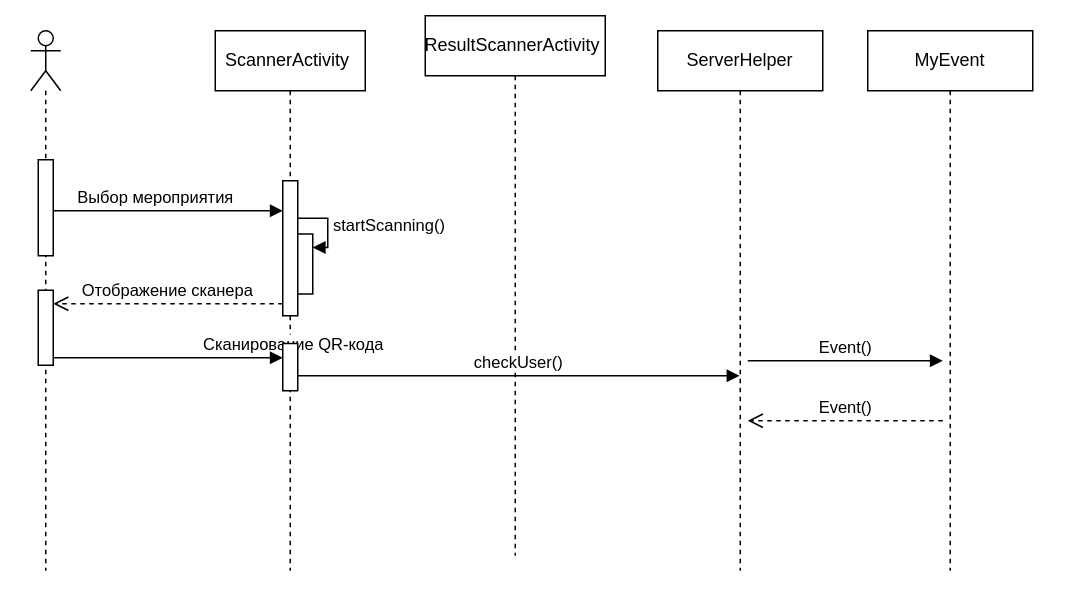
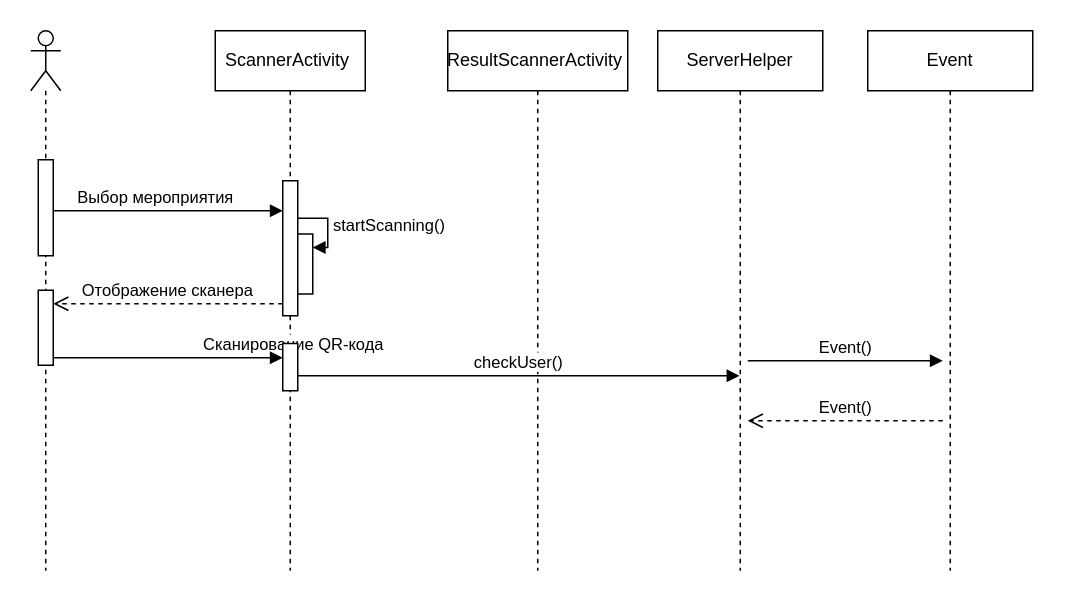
  <mxCell id="0" />
  <mxCell id="1" parent="0" />
  <mxCell id="2" value="Выбор мероприятия" style="html=1;verticalAlign=bottom;endArrow=block;edgeStyle=elbowEdgeStyle;elbow=vertical;curved=0;rounded=0;" edge="1" parent="1" target="4"><mxGeometry width="80" relative="1" as="geometry"><mxPoint x="38" y="140" as="sourcePoint" /><mxPoint x="120" y="140" as="targetPoint" /><Array as="points"><mxPoint x="28" y="140" /></Array></mxGeometry></mxCell>
  <mxCell id="3" value="ScannerActivity&amp;nbsp;" style="shape=umlLifeline;perimeter=lifelinePerimeter;whiteSpace=wrap;html=1;container=1;dropTarget=0;collapsible=0;recursiveResize=0;outlineConnect=0;portConstraint=eastwest;newEdgeStyle={&quot;edgeStyle&quot;:&quot;elbowEdgeStyle&quot;,&quot;elbow&quot;:&quot;vertical&quot;,&quot;curved&quot;:0,&quot;rounded&quot;:0};" vertex="1" parent="1"><mxGeometry x="143" width="100" height="360" as="geometry" y="20" /></mxCell>
  <mxCell id="4" value="" style="html=1;points=[];perimeter=orthogonalPerimeter;outlineConnect=0;targetShapes=umlLifeline;portConstraint=eastwest;newEdgeStyle={&quot;edgeStyle&quot;:&quot;elbowEdgeStyle&quot;,&quot;elbow&quot;:&quot;vertical&quot;,&quot;curved&quot;:0,&quot;rounded&quot;:0};" vertex="1" parent="3"><mxGeometry x="45" y="100" width="10" height="90" as="geometry" /></mxCell>
  <mxCell id="5" value="startScanning()" style="html=1;align=left;spacingLeft=2;endArrow=block;rounded=0;edgeStyle=orthogonalEdgeStyle;curved=0;rounded=0;" edge="1" parent="3" source="4"><mxGeometry relative="1" as="geometry"><mxPoint x="60" y="114.5" as="sourcePoint" /><Array as="points"><mxPoint x="75" y="125" /><mxPoint x="75" y="145" /></Array><mxPoint x="65" y="144.5" as="targetPoint" /></mxGeometry></mxCell>
  <mxCell id="6" value="" style="html=1;points=[];perimeter=orthogonalPerimeter;outlineConnect=0;targetShapes=umlLifeline;portConstraint=eastwest;newEdgeStyle={&quot;edgeStyle&quot;:&quot;elbowEdgeStyle&quot;,&quot;elbow&quot;:&quot;vertical&quot;,&quot;curved&quot;:0,&quot;rounded&quot;:0};" vertex="1" parent="3"><mxGeometry x="55" y="135.5" width="10" height="40" as="geometry" /></mxCell>
  <mxCell id="7" value="" style="shape=umlLifeline;perimeter=lifelinePerimeter;whiteSpace=wrap;html=1;container=1;dropTarget=0;collapsible=0;recursiveResize=0;outlineConnect=0;portConstraint=eastwest;newEdgeStyle={&quot;edgeStyle&quot;:&quot;elbowEdgeStyle&quot;,&quot;elbow&quot;:&quot;vertical&quot;,&quot;curved&quot;:0,&quot;rounded&quot;:0};participant=umlActor;" vertex="1" parent="1"><mxGeometry x="20" width="20" height="360" as="geometry" y="20" /></mxCell>
  <mxCell id="8" value="" style="html=1;points=[];perimeter=orthogonalPerimeter;outlineConnect=0;targetShapes=umlLifeline;portConstraint=eastwest;newEdgeStyle={&quot;edgeStyle&quot;:&quot;elbowEdgeStyle&quot;,&quot;elbow&quot;:&quot;vertical&quot;,&quot;curved&quot;:0,&quot;rounded&quot;:0};" vertex="1" parent="7"><mxGeometry x="5" y="86" width="10" height="64" as="geometry" /></mxCell>
  <mxCell id="9" value="" style="html=1;points=[];perimeter=orthogonalPerimeter;outlineConnect=0;targetShapes=umlLifeline;portConstraint=eastwest;newEdgeStyle={&quot;edgeStyle&quot;:&quot;elbowEdgeStyle&quot;,&quot;elbow&quot;:&quot;vertical&quot;,&quot;curved&quot;:0,&quot;rounded&quot;:0};" vertex="1" parent="7"><mxGeometry x="5" y="173" width="10" height="50" as="geometry" /></mxCell>
- <mxCell id="10" value="ResultScannerActivity&amp;nbsp;" style="shape=umlLifeline;perimeter=lifelinePerimeter;whiteSpace=wrap;html=1;container=1;dropTarget=0;collapsible=0;recursiveResize=0;outlineConnect=0;portConstraint=eastwest;newEdgeStyle={&quot;edgeStyle&quot;:&quot;elbowEdgeStyle&quot;,&quot;elbow&quot;:&quot;vertical&quot;,&quot;curved&quot;:0,&quot;rounded&quot;:0};" vertex="1" parent="1"><mxGeometry x="283" y="10" width="120" height="360" as="geometry" /></mxCell>
+ <mxCell id="10" value="ResultScannerActivity&amp;nbsp;" style="shape=umlLifeline;perimeter=lifelinePerimeter;whiteSpace=wrap;html=1;container=1;dropTarget=0;collapsible=0;recursiveResize=0;outlineConnect=0;portConstraint=eastwest;newEdgeStyle={&quot;edgeStyle&quot;:&quot;elbowEdgeStyle&quot;,&quot;elbow&quot;:&quot;vertical&quot;,&quot;curved&quot;:0,&quot;rounded&quot;:0};" vertex="1" parent="1"><mxGeometry x="298" width="120" height="360" as="geometry" y="20" /></mxCell>
  <mxCell id="11" value="ServerHelper" style="shape=umlLifeline;perimeter=lifelinePerimeter;whiteSpace=wrap;html=1;container=1;dropTarget=0;collapsible=0;recursiveResize=0;outlineConnect=0;portConstraint=eastwest;newEdgeStyle={&quot;edgeStyle&quot;:&quot;elbowEdgeStyle&quot;,&quot;elbow&quot;:&quot;vertical&quot;,&quot;curved&quot;:0,&quot;rounded&quot;:0};" vertex="1" parent="1"><mxGeometry x="438" width="110" height="360" as="geometry" y="20" /></mxCell>
- <mxCell id="12" value="MyEvent" style="shape=umlLifeline;perimeter=lifelinePerimeter;whiteSpace=wrap;html=1;container=1;dropTarget=0;collapsible=0;recursiveResize=0;outlineConnect=0;portConstraint=eastwest;newEdgeStyle={&quot;edgeStyle&quot;:&quot;elbowEdgeStyle&quot;,&quot;elbow&quot;:&quot;vertical&quot;,&quot;curved&quot;:0,&quot;rounded&quot;:0};" vertex="1" parent="1"><mxGeometry x="578" width="110" height="360" as="geometry" y="20" /></mxCell>
+ <mxCell id="12" value="Event" style="shape=umlLifeline;perimeter=lifelinePerimeter;whiteSpace=wrap;html=1;container=1;dropTarget=0;collapsible=0;recursiveResize=0;outlineConnect=0;portConstraint=eastwest;newEdgeStyle={&quot;edgeStyle&quot;:&quot;elbowEdgeStyle&quot;,&quot;elbow&quot;:&quot;vertical&quot;,&quot;curved&quot;:0,&quot;rounded&quot;:0};" vertex="1" parent="1"><mxGeometry x="578" width="110" height="360" as="geometry" y="20" /></mxCell>
  <mxCell id="13" value="Отображение сканера" style="html=1;verticalAlign=bottom;endArrow=open;dashed=1;endSize=8;edgeStyle=elbowEdgeStyle;elbow=vertical;curved=0;rounded=0;" edge="1" parent="1" source="4" target="9"><mxGeometry relative="1" as="geometry"><mxPoint x="168" y="199.58" as="sourcePoint" /><mxPoint x="88" y="199.58" as="targetPoint" /></mxGeometry></mxCell>
  <mxCell id="14" value="Сканирование QR-кода" style="html=1;verticalAlign=bottom;endArrow=block;edgeStyle=elbowEdgeStyle;elbow=vertical;curved=0;rounded=0;" edge="1" parent="1" source="16"><mxGeometry x="1" y="87" width="80" relative="1" as="geometry"><mxPoint x="45" y="238" as="sourcePoint" /><mxPoint x="195" y="238" as="targetPoint" /><Array as="points" /><mxPoint as="offset" /></mxGeometry></mxCell>
  <mxCell id="15" value="" style="html=1;verticalAlign=bottom;endArrow=block;edgeStyle=elbowEdgeStyle;elbow=vertical;curved=0;rounded=0;" edge="1" parent="1" target="16"><mxGeometry width="80" relative="1" as="geometry"><mxPoint x="45" y="238" as="sourcePoint" /><mxPoint x="195" y="238" as="targetPoint" /><Array as="points"><mxPoint x="35" y="238" /></Array></mxGeometry></mxCell>
  <mxCell id="16" value="" style="html=1;points=[];perimeter=orthogonalPerimeter;outlineConnect=0;targetShapes=umlLifeline;portConstraint=eastwest;newEdgeStyle={&quot;edgeStyle&quot;:&quot;elbowEdgeStyle&quot;,&quot;elbow&quot;:&quot;vertical&quot;,&quot;curved&quot;:0,&quot;rounded&quot;:0};" vertex="1" parent="1"><mxGeometry x="188" y="228.5" width="10" height="31.5" as="geometry" /></mxCell>
  <mxCell id="17" value="checkUser()" style="html=1;verticalAlign=bottom;endArrow=block;edgeStyle=elbowEdgeStyle;elbow=vertical;curved=0;rounded=0;" edge="1" parent="1" target="11"><mxGeometry width="80" relative="1" as="geometry"><mxPoint x="198" y="250" as="sourcePoint" /><mxPoint x="278" y="250" as="targetPoint" /></mxGeometry></mxCell>
  <mxCell id="18" value="Event()" style="html=1;verticalAlign=bottom;endArrow=block;edgeStyle=elbowEdgeStyle;elbow=vertical;curved=0;rounded=0;" edge="1" parent="1"><mxGeometry width="80" relative="1" as="geometry"><mxPoint x="498" y="240" as="sourcePoint" /><mxPoint x="628" y="240" as="targetPoint" /></mxGeometry></mxCell>
  <mxCell id="19" value="Event()" style="html=1;verticalAlign=bottom;endArrow=open;dashed=1;endSize=8;edgeStyle=elbowEdgeStyle;elbow=vertical;curved=0;rounded=0;" edge="1" parent="1"><mxGeometry relative="1" as="geometry"><mxPoint x="628" y="280" as="sourcePoint" /><mxPoint x="498" y="280" as="targetPoint" /></mxGeometry></mxCell>
